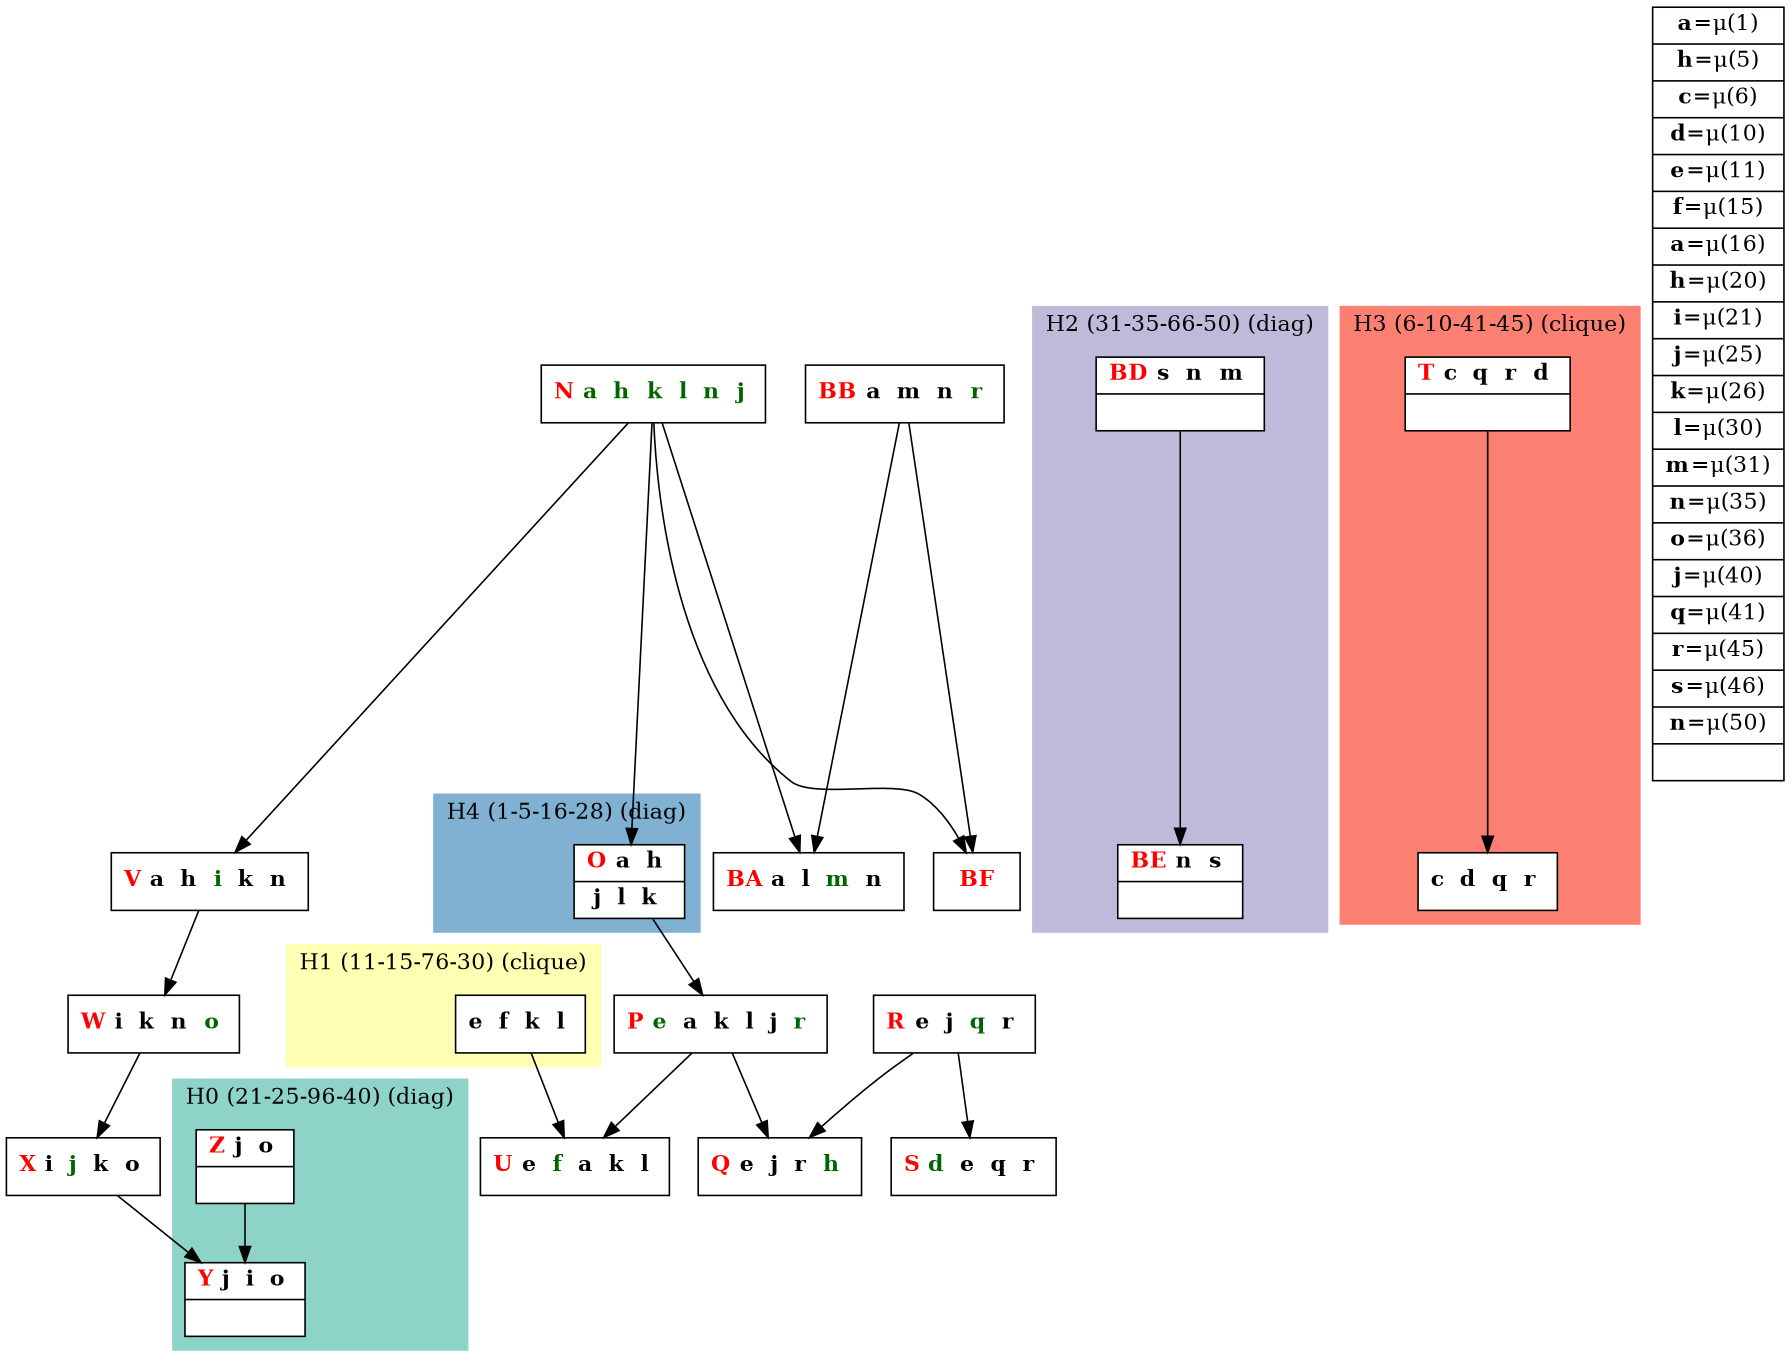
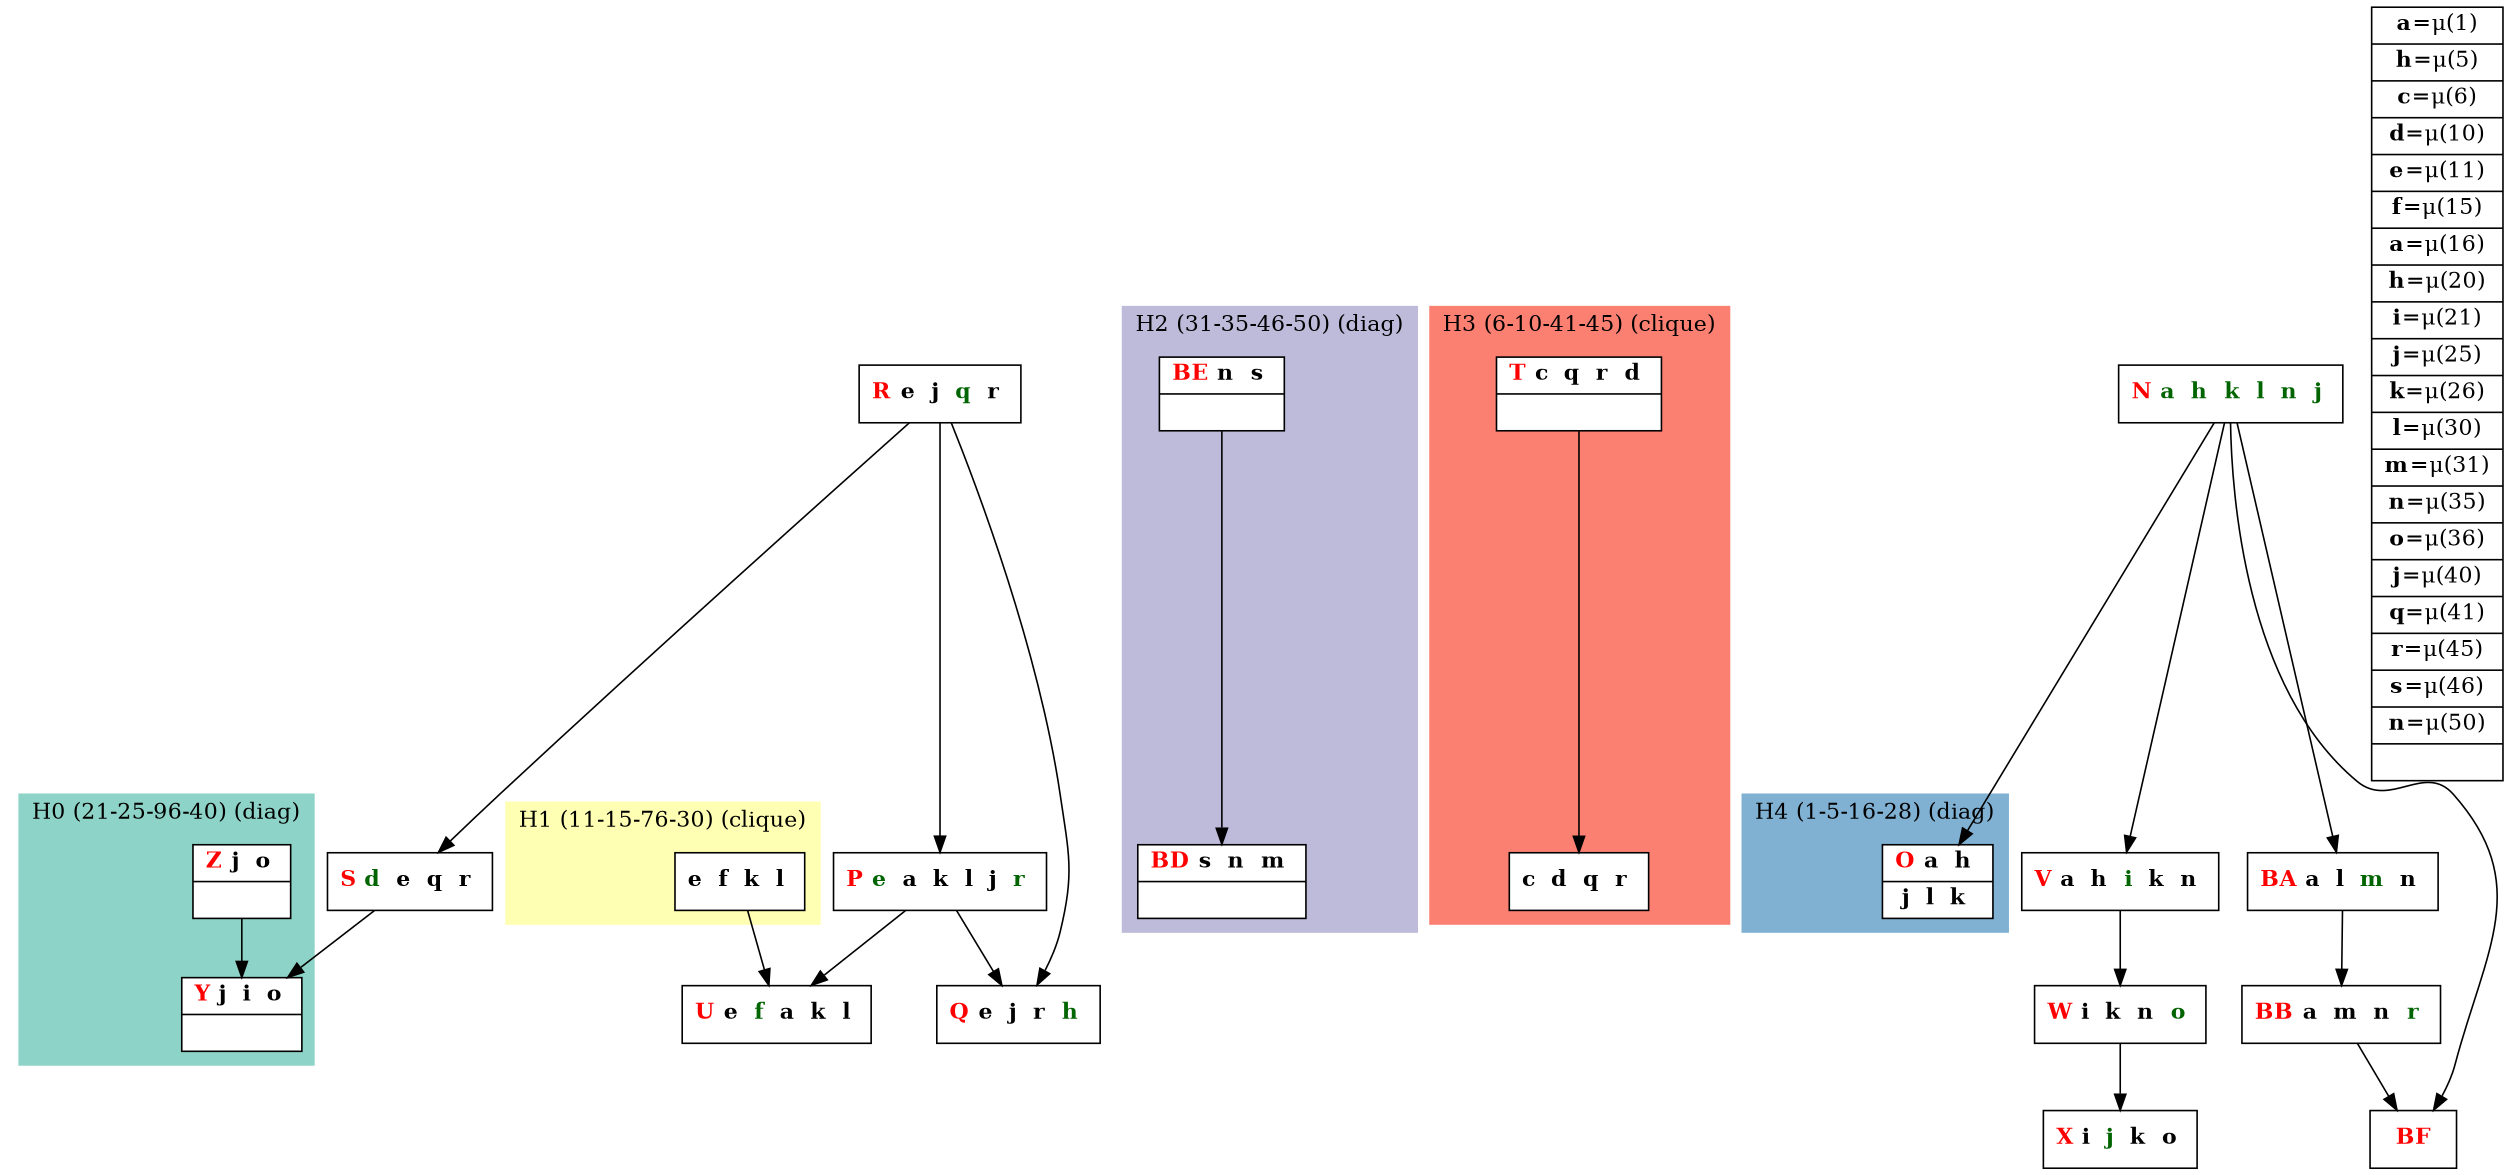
  digraph {
    node [shape=record]
    n1 [fillcolor=white label=<{  <FONT COLOR="RED"><b>Y</b></FONT> <b>j </b> <b>i </b> <b>o </b>| }> style=filled]
    n2 [fillcolor=white label=<{  <FONT COLOR="RED"><b>Z</b></FONT> <b>j </b> <b>o </b>| }> style=filled]
    n3 [fillcolor=white label=<{ <b>e </b> <b>f </b> <b>k </b> <b>l </b>}> style=filled]
    n4 [fillcolor=white label=<{  <FONT COLOR="RED"><b>BD</b></FONT> <b>s </b> <b>n </b> <b>m </b>| }> style=filled]
    n5 [fillcolor=white label=<{  <FONT COLOR="RED"><b>BE</b></FONT> <b>n </b> <b>s </b>| }> style=filled]
    n6 [fillcolor=white label=<{  <FONT COLOR="RED"><b>T</b></FONT> <b>c </b> <b>q </b> <b>r </b> <b>d </b>| }> style=filled]
    n7 [fillcolor=white label=<{ <b>c </b> <b>d </b> <b>q </b> <b>r </b>}> style=filled]
    n8 [fillcolor=white label=<{  <FONT COLOR="RED"><b>O</b></FONT> <b>a </b> <b>h </b>|  <b>j </b> <b>l </b> <b>k </b>}> style=filled]
    n9 [label=<{  <FONT COLOR="RED"><b>U</b></FONT> <b>e </b> <b><FONT COLOR="DARKGREEN">f </FONT></b> <b>a </b> <b>k </b> <b>l </b>}>]
    n10 [label=<{  <FONT COLOR="RED"><b>P</b></FONT> <b><FONT COLOR="DARKGREEN">e </FONT></b> <b>a </b> <b>k </b> <b>l </b> <b>j </b> <b><FONT COLOR="DARKGREEN">r </FONT></b>}>]
    n11 [label=<{  <FONT COLOR="RED"><b>Q</b></FONT> <b>e </b> <b>j </b> <b>r </b> <b><FONT COLOR="DARKGREEN">h </FONT></b>}>]
    n12 [label=<{  <FONT COLOR="RED"><b>N</b></FONT> <b><FONT COLOR="DARKGREEN">a </FONT></b> <b><FONT COLOR="DARKGREEN">h </FONT></b> <b><FONT COLOR="DARKGREEN">k </FONT></b> <b><FONT COLOR="DARKGREEN">l </FONT></b> <b><FONT COLOR="DARKGREEN">n </FONT></b> <b><FONT COLOR="DARKGREEN">j </FONT></b>}>]
    n13 [label=<{  <FONT COLOR="RED"><b>V</b></FONT> <b>a </b> <b>h </b> <b><FONT COLOR="DARKGREEN">i </FONT></b> <b>k </b> <b>n </b>}>]
    n14 [label=<{  <FONT COLOR="RED"><b>BA</b></FONT> <b>a </b> <b>l </b> <b><FONT COLOR="DARKGREEN">m </FONT></b> <b>n </b>}>]
    n15 [label=<{  <FONT COLOR="RED"><b>BF</b></FONT>}>]
    n16 [label=<{  <FONT COLOR="RED"><b>W</b></FONT> <b>i </b> <b>k </b> <b>n </b> <b><FONT COLOR="DARKGREEN">o </FONT></b>}>]
    n17 [label=<{  <FONT COLOR="RED"><b>BB</b></FONT> <b>a </b> <b>m </b> <b>n </b> <b><FONT COLOR="DARKGREEN">r </FONT></b>}>]
    n18 [label=<{  <FONT COLOR="RED"><b>R</b></FONT> <b>e </b> <b>j </b> <b><FONT COLOR="DARKGREEN">q </FONT></b> <b>r </b>}>]
    n19 [label=<{  <FONT COLOR="RED"><b>S</b></FONT> <b><FONT COLOR="DARKGREEN">d </FONT></b> <b>e </b> <b>q </b> <b>r </b>}>]
    n20 [label=<{  <FONT COLOR="RED"><b>X</b></FONT> <b>i </b> <b><FONT COLOR="DARKGREEN">j </FONT></b> <b>k </b> <b>o </b>}>]
    n21 [label=<{<b>a</b>=&#956;(1) | <b>h</b>=&#956;(5) | <b>c</b>=&#956;(6) | <b>d</b>=&#956;(10) | <b>e</b>=&#956;(11) | <b>f</b>=&#956;(15) | <b>a</b>=&#956;(16) | <b>h</b>=&#956;(20) | <b>i</b>=&#956;(21) | <b>j</b>=&#956;(25) | <b>k</b>=&#956;(26) | <b>l</b>=&#956;(30) | <b>m</b>=&#956;(31) | <b>n</b>=&#956;(35) | <b>o</b>=&#956;(36) | <b>j</b>=&#956;(40) | <b>q</b>=&#956;(41) | <b>r</b>=&#956;(45) | <b>s</b>=&#956;(46) | <b>n</b>=&#956;(50) | }>]
    subgraph cluster_1 {
      color="#8DD3C7"
      label="H0 (21-25-96-40) (diag)"
      labeljust=l
      style=filled
      n1
      n2
    }
    subgraph cluster_2 {
      color="#FFFFB3"
      label="H1 (11-15-76-30) (clique)"
      labeljust=l
      style=filled
      n3
    }
    subgraph cluster_3 {
      color="#BEBADA"
-     label="H2 (31-35-66-50) (diag)"
+     label="H2 (31-35-46-50) (diag)"
      labeljust=l
      style=filled
      n4
      n5
    }
    subgraph cluster_4 {
      color="#FB8072"
      label="H3 (6-10-41-45) (clique)"
      labeljust=l
      style=filled
      n6
      n7
    }
    subgraph cluster_5 {
      color="#80B1D3"
      label="H4 (1-5-16-28) (diag)"
      labeljust=l
      style=filled
      n8
    }
    n2 -> n1
    n3 -> n9
-   n4 -> n5
+   n5 -> n4
    n6 -> n7
-   n8 -> n10
+   n18 -> n10
    n10 -> n9
    n10 -> n11
    n12 -> n8
    n12 -> n13
    n12 -> n14
    n12 -> n15
    n13 -> n16
-   n17 -> n14
+   n14 -> n17
    n16 -> n20
    n17 -> n15
    n18 -> n11
    n18 -> n19
-   n20 -> n1
+   n19 -> n1
  }
